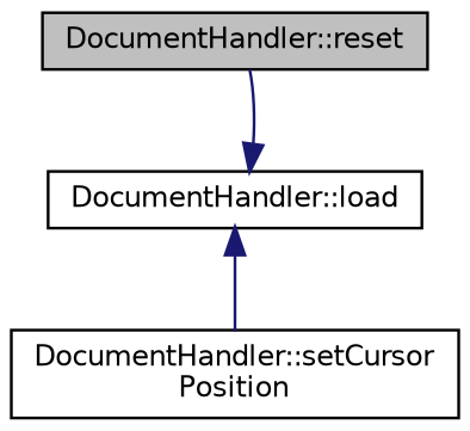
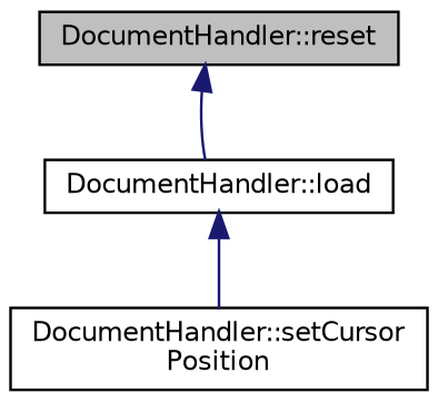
  digraph {
    rankdir=TB
    node [color=black fillcolor=white fontname=Helvetica fontsize=10 shape=record style=filled]
    edge [color=midnightblue dir=back fontname=Helvetica fontsize=10 labelfontname=Helvetica labelfontsize=10 style=solid]
    n1 [fillcolor=grey75 fontcolor=black height=0.2 label="DocumentHandler::reset" width=0.4]
    n2 [height=0.2 label="DocumentHandler::load" width=0.4]
    n3 [height=0.2 label="DocumentHandler::setCursor\lPosition" width=0.4]
-   n2 -> n1
+   n1 -> n2
    n2 -> n3
  }
